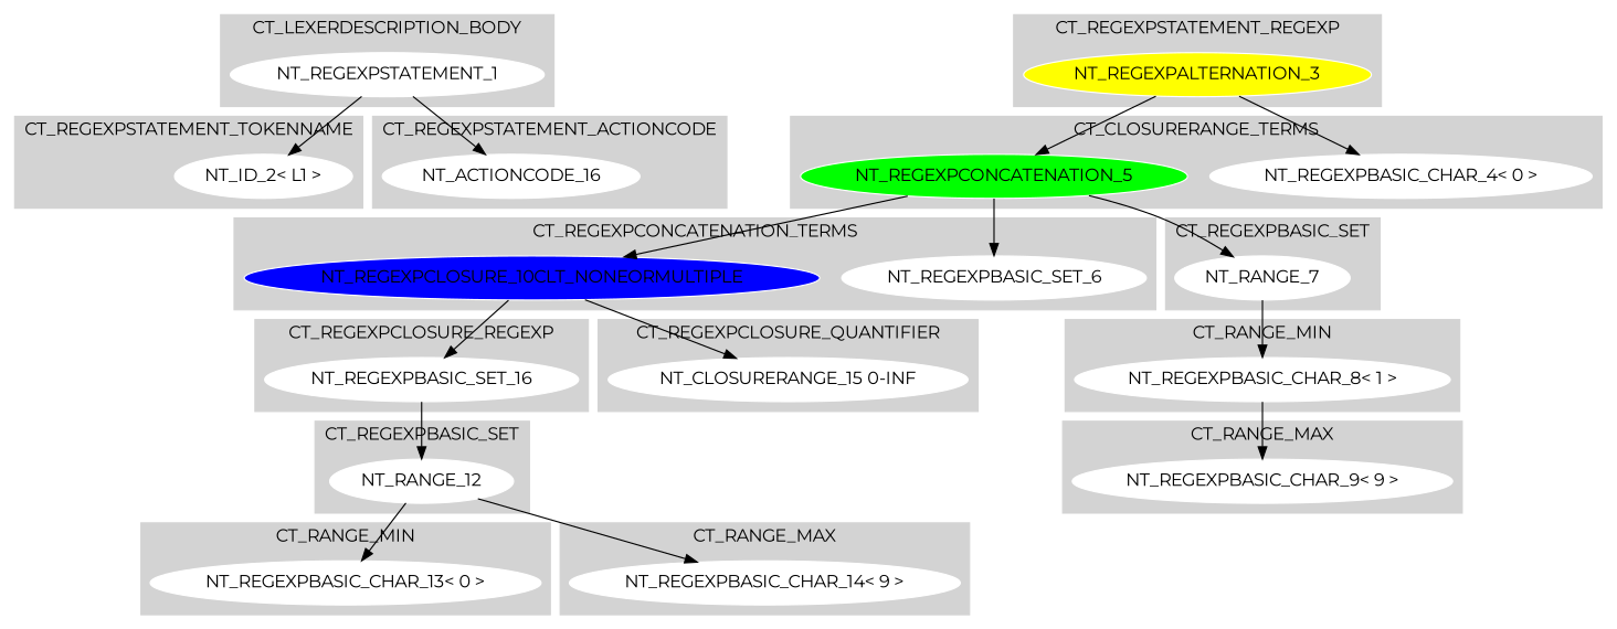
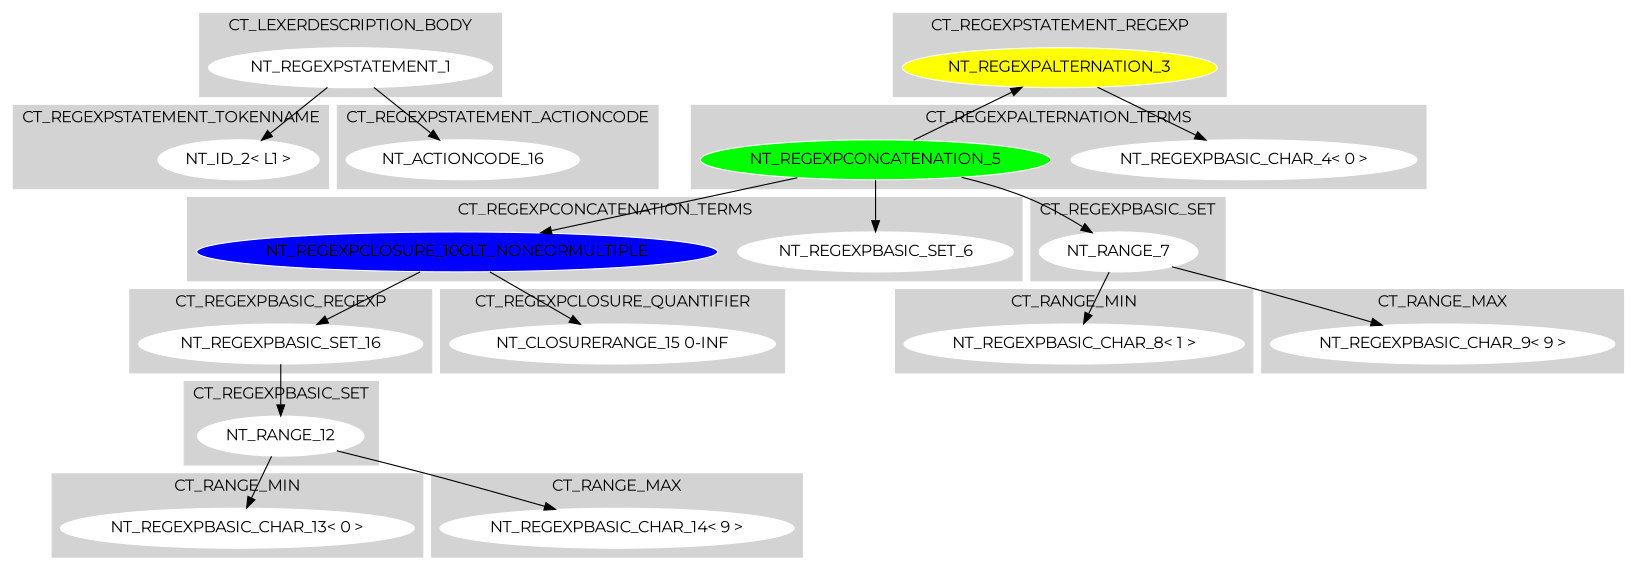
  digraph {
    fontname=Montserrat
    node [color=white fontname=Montserrat style=filled]
    edge [fontname=Montserrat]
    NT_REGEXPSTATEMENT_1
    "NT_ID_2< L1 >"
    NT_REGEXPALTERNATION_3 [fillcolor=yellow]
    NT_ACTIONCODE_16
    "NT_REGEXPBASIC_CHAR_4< 0 >"
    NT_REGEXPCONCATENATION_5 [fillcolor=green]
    NT_REGEXPBASIC_SET_6
    NT_REGEXPCLOSURE_10CLT_NONEORMULTIPLE [fillcolor=blue]
    NT_RANGE_7
    "NT_REGEXPBASIC_CHAR_8< 1 >"
    "NT_REGEXPBASIC_CHAR_9< 9 >"
    n12 [label=NT_REGEXPBASIC_SET_16]
    "NT_CLOSURERANGE_15 0-INF"
    NT_RANGE_12
    "NT_REGEXPBASIC_CHAR_13< 0 >"
    "NT_REGEXPBASIC_CHAR_14< 9 >"
    subgraph cluster_1 {
      color=lightgrey
      label=CT_LEXERDESCRIPTION_BODY
      style=filled
      NT_REGEXPSTATEMENT_1
    }
    subgraph cluster_2 {
      color=lightgrey
      label=CT_REGEXPSTATEMENT_TOKENNAME
      style=filled
      "NT_ID_2< L1 >"
    }
    subgraph cluster_3 {
      color=lightgrey
      label=CT_REGEXPSTATEMENT_REGEXP
      style=filled
      NT_REGEXPALTERNATION_3
    }
    subgraph cluster_4 {
      color=lightgrey
      label=CT_REGEXPSTATEMENT_ACTIONCODE
      style=filled
      NT_ACTIONCODE_16
    }
    subgraph cluster_5 {
      color=lightgrey
      label=CT_REGEXPSTATEMENT_TOKENNAME
      style=filled
    }
    subgraph cluster_6 {
      color=lightgrey
-     label=CT_CLOSURERANGE_TERMS
+     label=CT_REGEXPALTERNATION_TERMS
      style=filled
      "NT_REGEXPBASIC_CHAR_4< 0 >"
      NT_REGEXPCONCATENATION_5
    }
    subgraph cluster_7 {
      color=lightgrey
      label=CT_REGEXPCONCATENATION_TERMS
      style=filled
      NT_REGEXPBASIC_SET_6
      NT_REGEXPCLOSURE_10CLT_NONEORMULTIPLE
    }
    subgraph cluster_8 {
      color=lightgrey
      label=CT_REGEXPBASIC_SET
      style=filled
      NT_RANGE_7
    }
    subgraph cluster_9 {
      color=lightgrey
      label=CT_RANGE_MIN
      style=filled
      "NT_REGEXPBASIC_CHAR_8< 1 >"
    }
    subgraph cluster_10 {
      color=lightgrey
      label=CT_RANGE_MAX
      style=filled
      "NT_REGEXPBASIC_CHAR_9< 9 >"
    }
    subgraph cluster_11 {
      color=lightgrey
-     label=CT_REGEXPCLOSURE_REGEXP
+     label=CT_REGEXPBASIC_REGEXP
      style=filled
      n12
    }
    subgraph cluster_12 {
      color=lightgrey
      label=CT_REGEXPCLOSURE_QUANTIFIER
      style=filled
      "NT_CLOSURERANGE_15 0-INF"
    }
    subgraph cluster_13 {
      color=lightgrey
      label=CT_REGEXPBASIC_SET
      style=filled
      NT_RANGE_12
    }
    subgraph cluster_14 {
      color=lightgrey
      label=CT_RANGE_MIN
      style=filled
      "NT_REGEXPBASIC_CHAR_13< 0 >"
    }
    subgraph cluster_15 {
      color=lightgrey
      label=CT_RANGE_MAX
      style=filled
      "NT_REGEXPBASIC_CHAR_14< 9 >"
    }
    NT_REGEXPSTATEMENT_1 -> "NT_ID_2< L1 >"
    NT_REGEXPSTATEMENT_1 -> NT_ACTIONCODE_16
    NT_REGEXPALTERNATION_3 -> "NT_REGEXPBASIC_CHAR_4< 0 >"
-   NT_REGEXPALTERNATION_3 -> NT_REGEXPCONCATENATION_5
+   NT_REGEXPCONCATENATION_5 -> NT_REGEXPALTERNATION_3
    NT_REGEXPCONCATENATION_5 -> NT_REGEXPBASIC_SET_6
    NT_REGEXPCONCATENATION_5 -> NT_REGEXPCLOSURE_10CLT_NONEORMULTIPLE
    NT_REGEXPCONCATENATION_5 -> NT_RANGE_7
    NT_REGEXPCLOSURE_10CLT_NONEORMULTIPLE -> n12
    NT_REGEXPCLOSURE_10CLT_NONEORMULTIPLE -> "NT_CLOSURERANGE_15 0-INF"
    NT_RANGE_7 -> "NT_REGEXPBASIC_CHAR_8< 1 >"
-   "NT_REGEXPBASIC_CHAR_8< 1 >" -> "NT_REGEXPBASIC_CHAR_9< 9 >"
+   NT_RANGE_7 -> "NT_REGEXPBASIC_CHAR_9< 9 >"
    n12 -> NT_RANGE_12
    NT_RANGE_12 -> "NT_REGEXPBASIC_CHAR_13< 0 >"
    NT_RANGE_12 -> "NT_REGEXPBASIC_CHAR_14< 9 >"
  }
